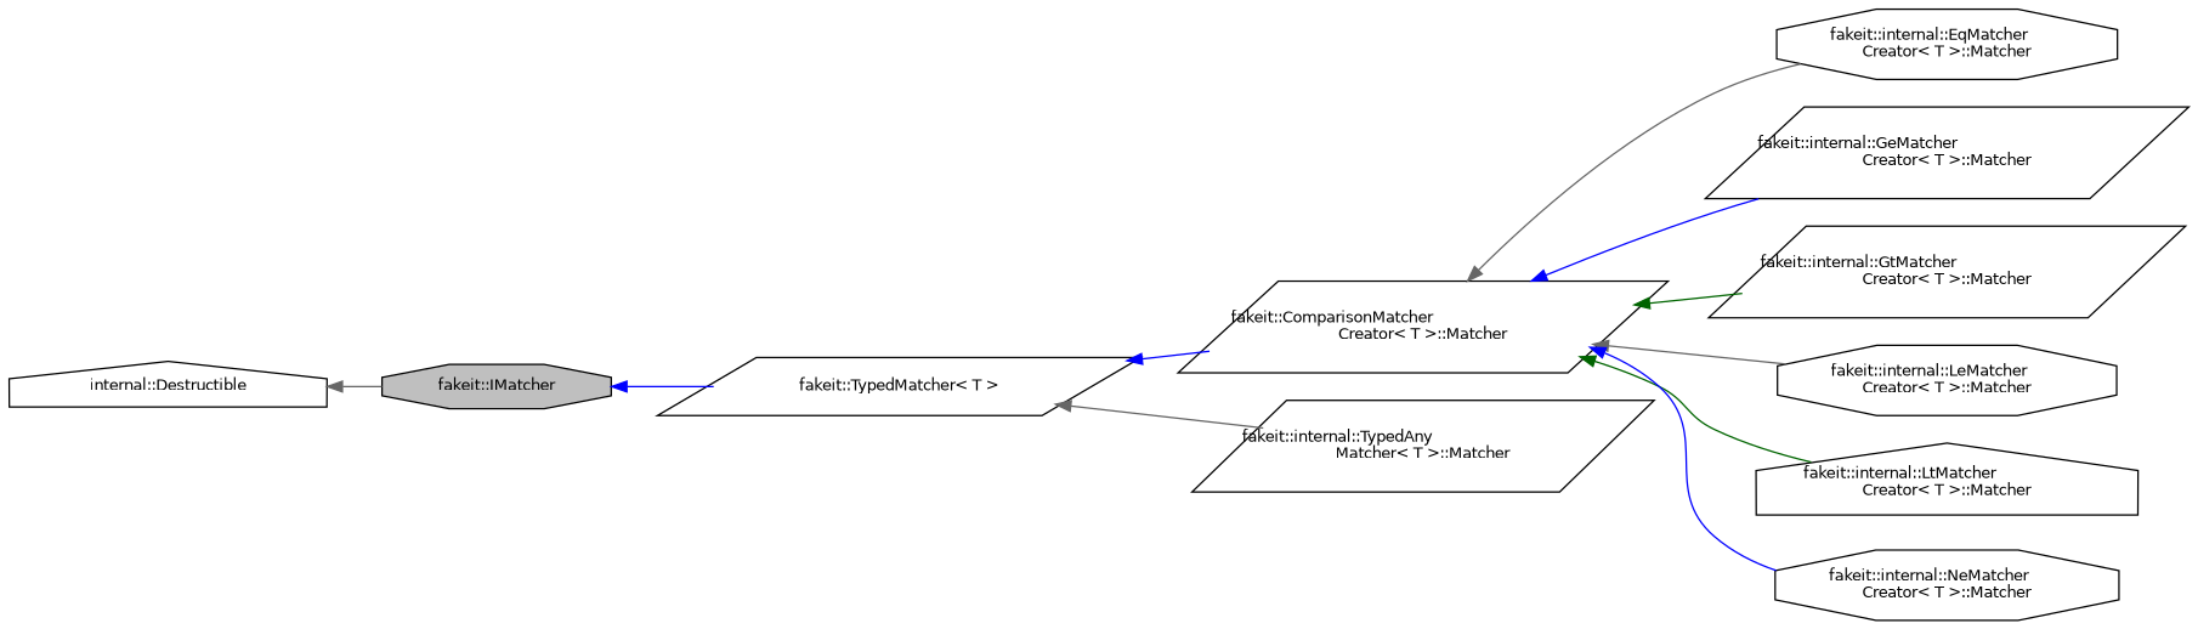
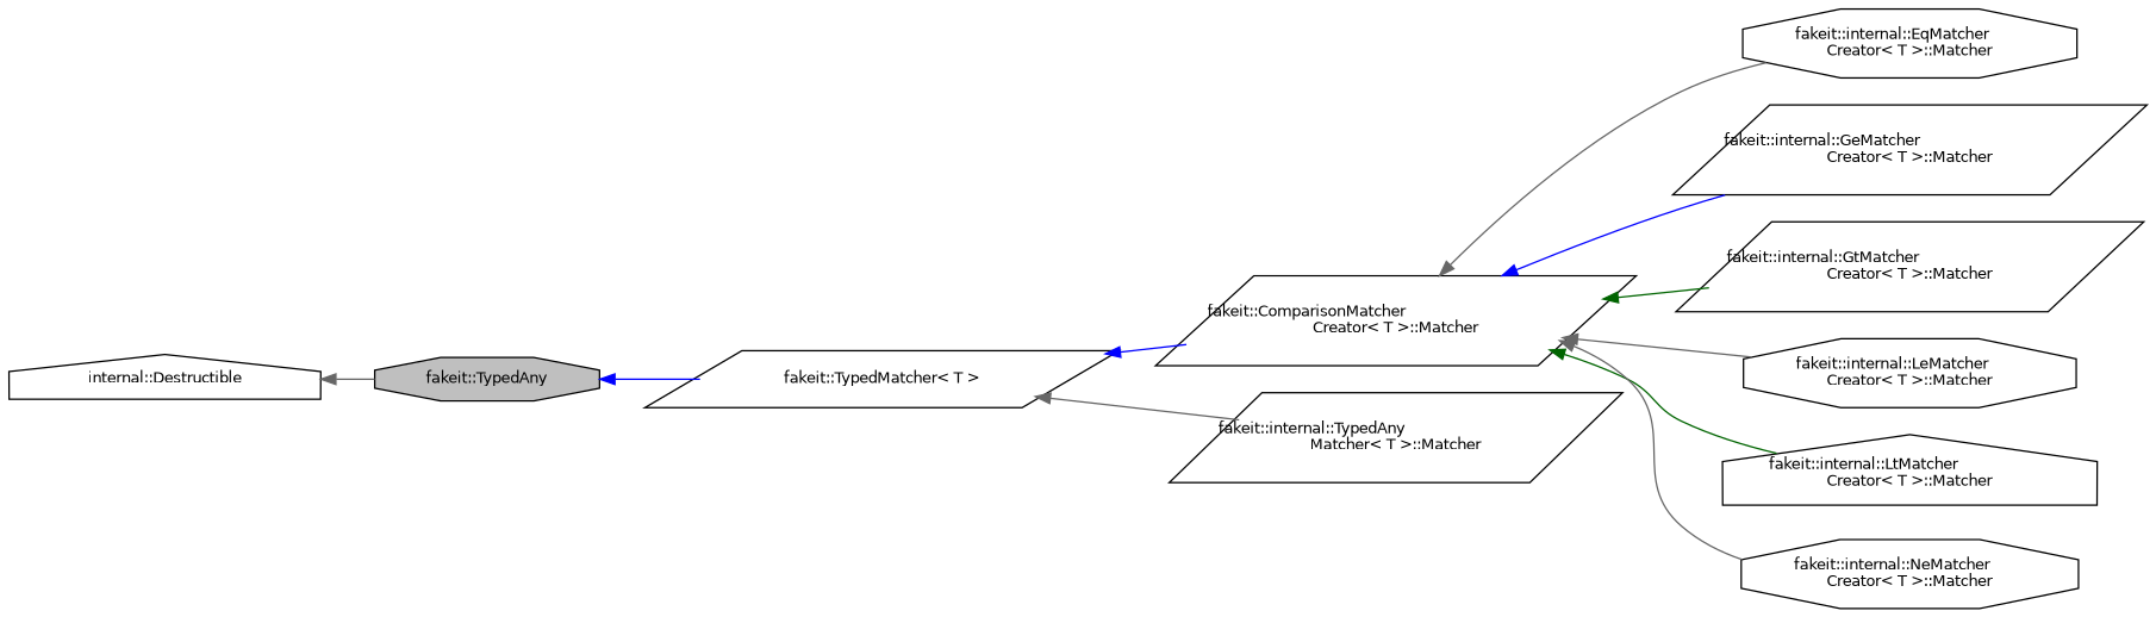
  digraph {
    rankdir=LR
    node [color=black fillcolor=white fontname=Helvetica fontsize=10 shape=parallelogram style=filled]
    edge [color=blue dir=back fontname=Helvetica fontsize=10 labelfontname=Helvetica labelfontsize=10 style=solid]
-   n1 [fillcolor=grey75 fontcolor=black height=0.2 label="fakeit::IMatcher" shape=octagon width=0.4]
+   n1 [fillcolor=grey75 fontcolor=black height=0.2 label="fakeit::TypedAny" shape=octagon width=0.4]
    n2 [height=0.2 label="fakeit::TypedMatcher\< T \>" width=0.4]
    n3 [height=0.2 label="fakeit::ComparisonMatcher\lCreator\< T \>::Matcher" width=0.4]
    n4 [height=0.2 label="fakeit::internal::TypedAny\lMatcher\< T \>::Matcher" width=0.4]
    n5 [height=0.2 label="internal::Destructible" shape=house width=0.4]
    n6 [height=0.2 label="fakeit::internal::EqMatcher\lCreator\< T \>::Matcher" shape=octagon width=0.4]
    n7 [height=0.2 label="fakeit::internal::GeMatcher\lCreator\< T \>::Matcher" width=0.4]
    n8 [height=0.2 label="fakeit::internal::GtMatcher\lCreator\< T \>::Matcher" width=0.4]
    n9 [height=0.2 label="fakeit::internal::LeMatcher\lCreator\< T \>::Matcher" shape=octagon width=0.4]
    n10 [height=0.2 label="fakeit::internal::LtMatcher\lCreator\< T \>::Matcher" shape=house width=0.4]
    n11 [height=0.2 label="fakeit::internal::NeMatcher\lCreator\< T \>::Matcher" shape=octagon width=0.4]
    n1 -> n2
    n2 -> n3
    n2 -> n4 [color=gray40]
    n3 -> n6 [color=gray40]
    n3 -> n7
    n3 -> n8 [color=darkgreen]
    n3 -> n9 [color=gray40]
    n3 -> n10 [color=darkgreen]
-   n3 -> n11
+   n3 -> n11 [color=gray40]
    n5 -> n1 [color=gray40]
  }
